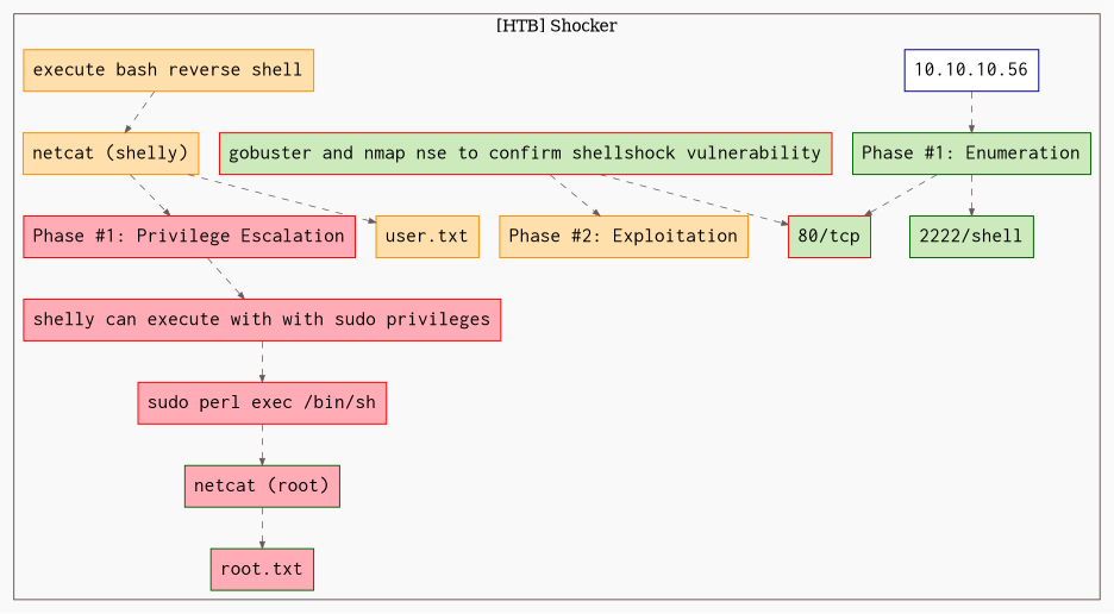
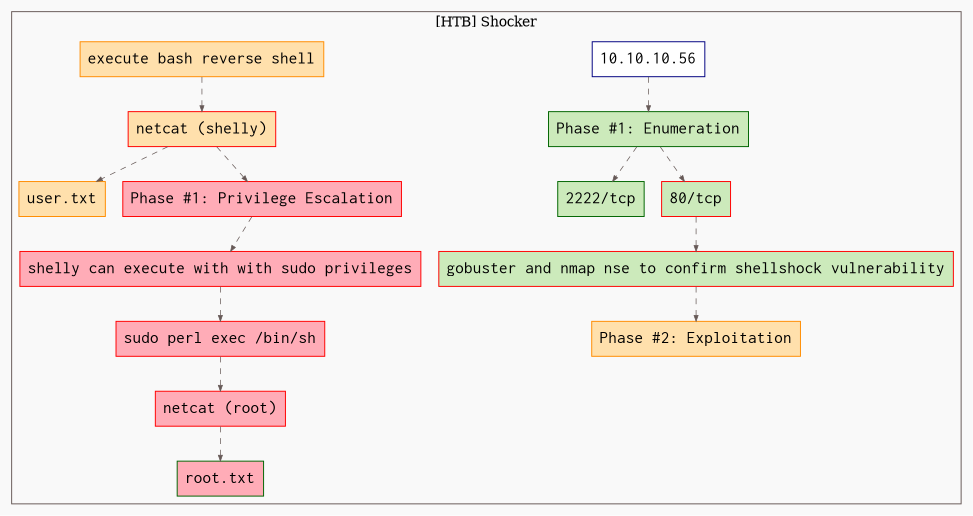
  digraph {
    bgcolor="#f9f9f9"
    fixedsize=true
    nodesdictep=1.0
    splines=line
    node [color=red fillcolor="#ffacb7" fontname=courier fontsize=18 shape=box style="filled,solid"]
    edge [arrowsize=0.6 color="#665957" penwidth=0.75 style=dashed]
    n1 [color=navyblue fillcolor="#ffffff" label="10.10.10.56" width=0.25]
    n2 [color=darkgreen fillcolor="#cceabb" label="Phase #1: Enumeration" width=0.25]
    n3 [label="sudo perl exec /bin/sh" width=0.25]
-   n4 [color=darkgreen label="netcat (root)" width=0.25]
+   n4 [label="netcat (root)" width=0.25]
    n5 [color=darkgreen label="root.txt" width=0.25]
-   n6 [color=darkgreen fillcolor="#cceabb" label="2222/shell" width=0.25]
+   n6 [color=darkgreen fillcolor="#cceabb" label="2222/tcp" width=0.25]
    n7 [fillcolor="#cceabb" label="80/tcp" width=0.25]
    n8 [fillcolor="#cceabb" label="gobuster and nmap nse to confirm shellshock vulnerability" width=0.25]
    n9 [color=darkorange fillcolor="#ffe0ac" label="Phase #2: Exploitation" width=0.25]
    n10 [color=darkorange fillcolor="#ffe0ac" label="execute bash reverse shell" width=0.25]
-   n11 [color=darkorange fillcolor="#ffe0ac" label="netcat (shelly)" width=0.25]
+   n11 [fillcolor="#ffe0ac" label="netcat (shelly)" width=0.25]
    n12 [color=darkorange fillcolor="#ffe0ac" label="user.txt" width=0.25]
    n13 [label="Phase #1: Privilege Escalation" width=0.25]
    n14 [label="shelly can execute with with sudo privileges" width=0.25]
    subgraph cluster_1 {
      color="#665957"
      label="[HTB] Shocker"
      n1
      n2
      n3
      n4
      n5
      n6
      n7
      n8
      n9
      n10
      n11
      n12
      n13
      n14
    }
    n1 -> n2
    n2 -> n6
    n2 -> n7
    n3 -> n4
    n4 -> n5
-   n8 -> n7
+   n7 -> n8
    n8 -> n9
    n10 -> n11
    n11 -> n12
    n11 -> n13
    n13 -> n14
    n14 -> n3
  }
